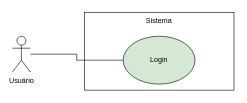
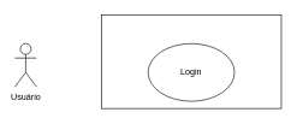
  <mxCell id="0" />
  <mxCell id="1" parent="0" />
- <mxCell id="2" style="edgeStyle=orthogonalEdgeStyle;rounded=0;orthogonalLoop=1;jettySize=auto;html=1;entryX=0;entryY=0.5;entryDx=0;entryDy=0;endArrow=none;endFill=0;" edge="1" parent="1" source="3" target="6"><mxGeometry relative="1" as="geometry" /></mxCell>
  <mxCell id="3" value="Usuário" style="shape=umlActor;verticalLabelPosition=bottom;verticalAlign=top;html=1;outlineConnect=0;" parent="1" vertex="1"><mxGeometry x="20" y="60" width="30" height="60" as="geometry" /></mxCell>
  <mxCell id="4" value="" style="group" vertex="1" connectable="0" parent="1"><mxGeometry x="140" width="250" height="130" as="geometry" y="20" /></mxCell>
  <mxCell id="5" value="" style="rounded=0;whiteSpace=wrap;html=1;fillColor=none;" vertex="1" parent="4"><mxGeometry width="250" height="130" as="geometry" /></mxCell>
- <mxCell id="6" value="Login" style="ellipse;whiteSpace=wrap;html=1;fillColor=#d5e8d4;" parent="4" vertex="1"><mxGeometry x="65" y="40" width="120" height="80" as="geometry" /></mxCell>
- <mxCell id="7" value="Sistema" style="text;html=1;align=center;verticalAlign=middle;whiteSpace=wrap;rounded=0;" vertex="1" parent="4"><mxGeometry x="95" width="60" height="30" as="geometry" /></mxCell>
+ <mxCell id="6" value="Login" style="ellipse;whiteSpace=wrap;html=1;" parent="4" vertex="1"><mxGeometry x="65" y="40" width="120" height="80" as="geometry" /></mxCell>
